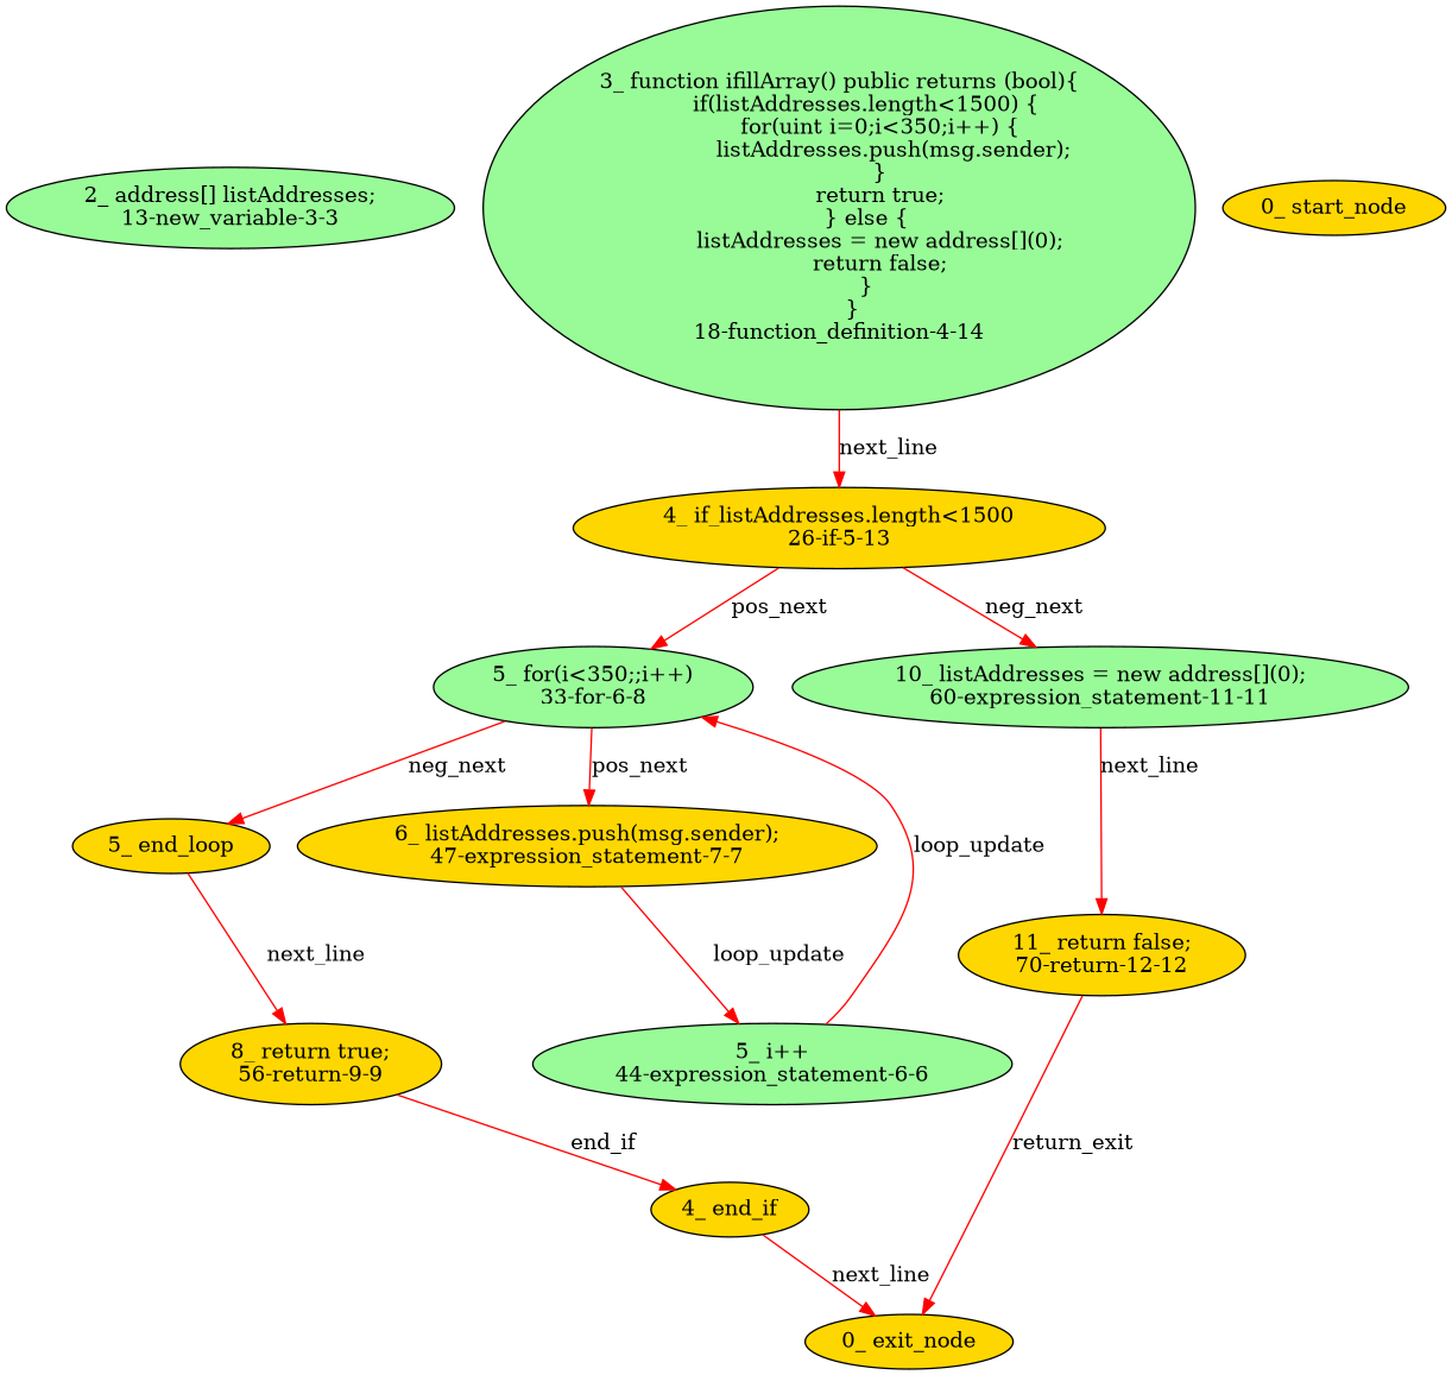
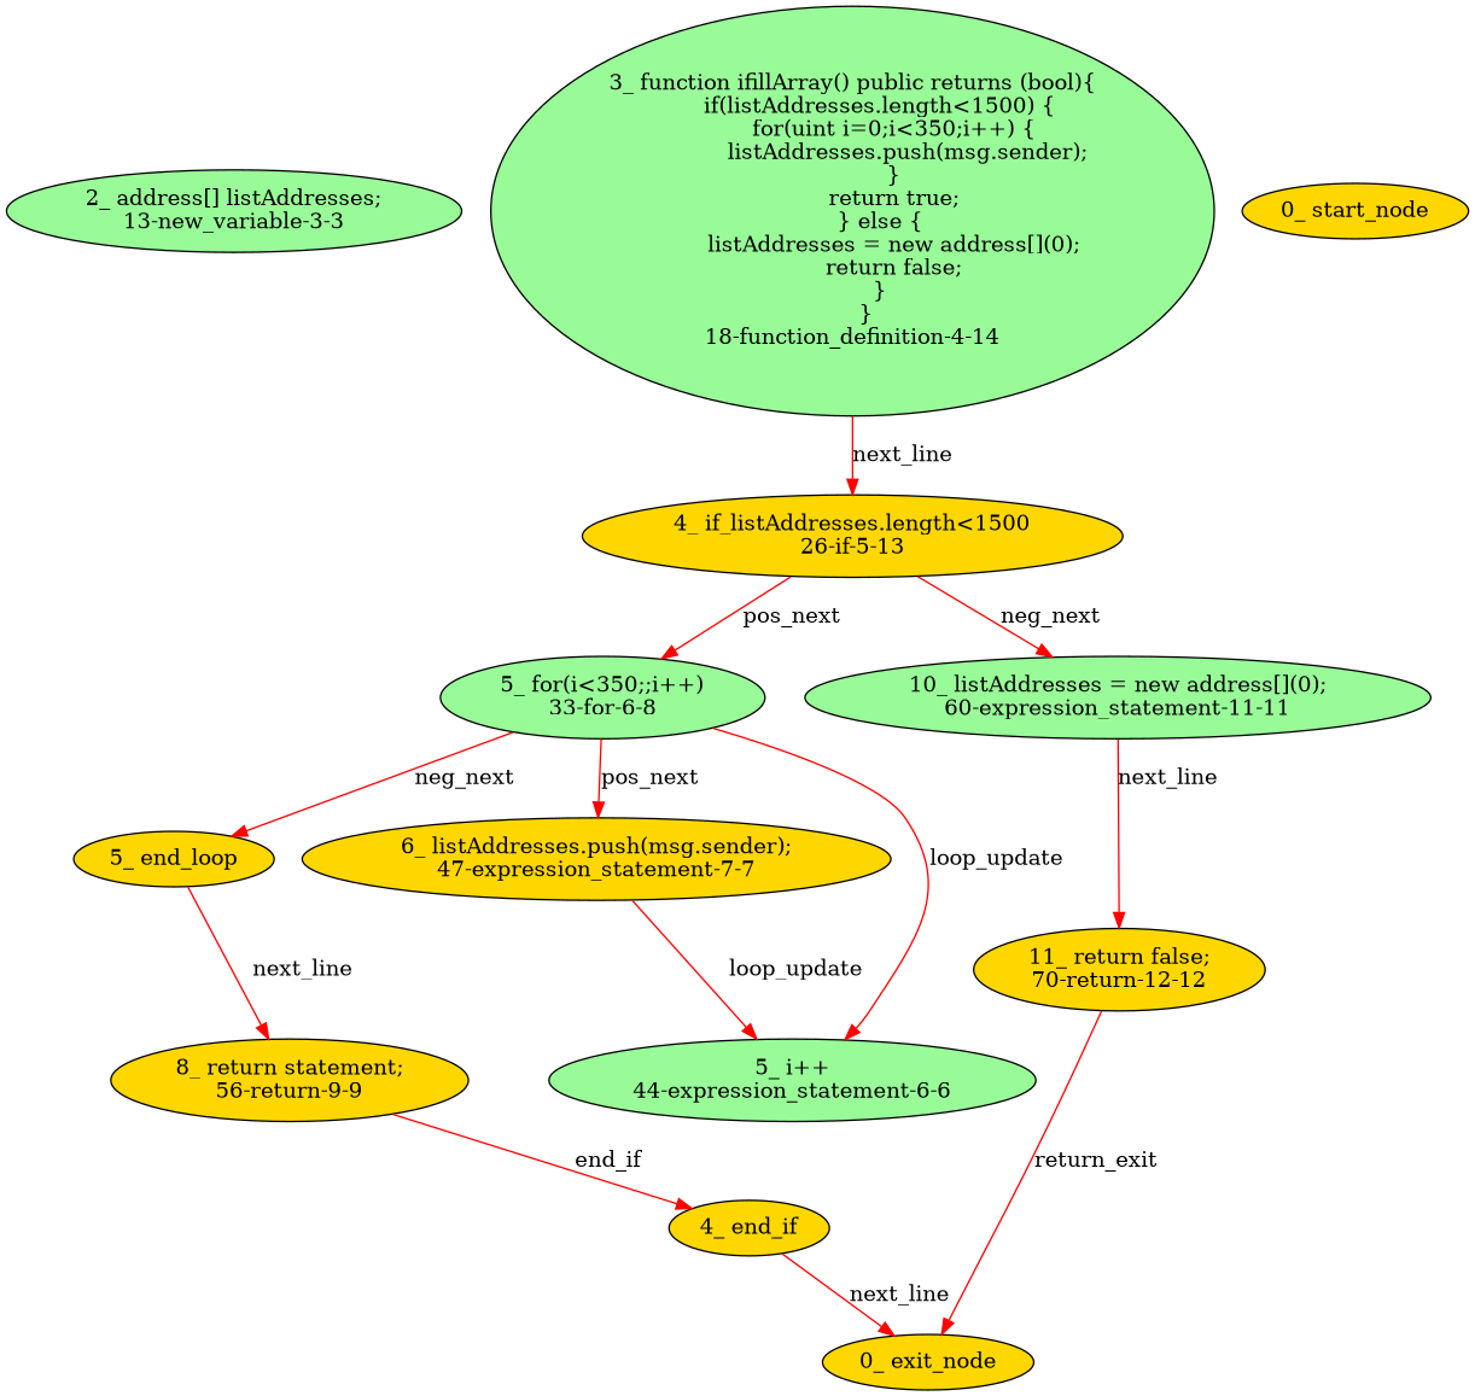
  digraph {
    node [fillcolor=gold style=filled type_label=expression_statement method="ifillArray()"]
    edge [color=red controlflow_type=next_line edge_type=CFG_edge]
    n1 [fillcolor=palegreen label="2_ address[] listAddresses;\n13-new_variable-3-3" type_label=new_variable method=""]
    n2 [fillcolor=palegreen label="3_ function ifillArray() public returns (bool){\n        if(listAddresses.length<1500) {\n            for(uint i=0;i<350;i++) {\n                listAddresses.push(msg.sender);\n            }\n            return true;\n        } else {\n            listAddresses = new address[](0);\n            return false;\n        }\n    }\n18-function_definition-4-14" type_label=function_definition]
    n3 [label="4_ if_listAddresses.length<1500\n26-if-5-13" type_label=if]
    n4 [fillcolor=palegreen label="5_ for(i<350;;i++)\n33-for-6-8" type_label=for]
    n5 [fillcolor=palegreen label="10_ listAddresses = new address[](0);\n60-expression_statement-11-11"]
    n6 [label="5_ end_loop" type_label=end_loop]
    n7 [label="6_ listAddresses.push(msg.sender);\n47-expression_statement-7-7"]
    n8 [label="11_ return false;\n70-return-12-12" type_label=return]
    n9 [label="4_ end_if" type_label=end_if]
    n10 [label="0_ exit_node" type_label=exit method=""]
-   n11 [label="8_ return true;\n56-return-9-9" type_label=return]
+   n11 [label="8_ return statement;\n56-return-9-9" type_label=return]
    n12 [fillcolor=palegreen label="5_ i++\n44-expression_statement-6-6"]
    n13 [label="0_ start_node" type_label=start method=""]
    n2 -> n3 [label=next_line]
    n3 -> n4 [controlflow_type=pos_next label=pos_next]
    n3 -> n5 [controlflow_type=neg_next label=neg_next]
    n4 -> n6 [controlflow_type=neg_next label=neg_next]
    n4 -> n7 [controlflow_type=pos_next label=pos_next]
    n5 -> n8 [label=next_line]
    n6 -> n11 [label=next_line]
    n7 -> n12 [controlflow_type=loop_update label=loop_update]
    n8 -> n10 [controlflow_type=return_exit label=return_exit]
    n9 -> n10 [label=next_line]
    n11 -> n9 [controlflow_type=end_if label=end_if]
-   n12 -> n4 [controlflow_type=loop_update label=loop_update]
+   n4 -> n12 [controlflow_type=loop_update label=loop_update]
  }
